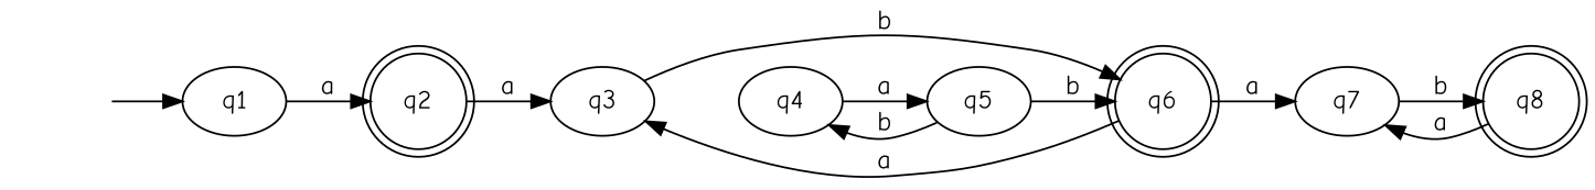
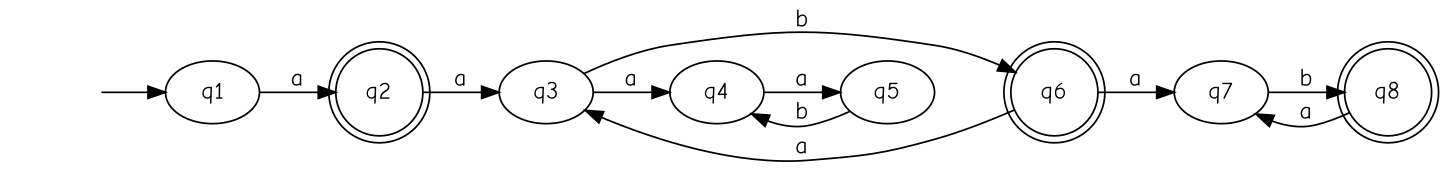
  digraph {
    fontname="Comic Neue"
    rankdir=LR
    node [fontname="Comic Neue"]
    edge [fontname="Comic Neue"]
    "" [shape=none]
    q1
    q2 [shape=doublecircle]
    q3
    q6 [shape=doublecircle]
    q4
    q7
    q8 [shape=doublecircle]
    q5
    "" -> q1
    q1 -> q2 [label=a]
    q2 -> q3 [label=a]
    q3 -> q6 [label=b]
+   q3 -> q4 [label=a]
    q6 -> q3 [label=a]
    q6 -> q7 [label=a]
    q4 -> q5 [label=a]
    q7 -> q8 [label=b]
    q8 -> q7 [label=a]
-   q5 -> q6 [label=b]
    q5 -> q4 [label=b]
  }
